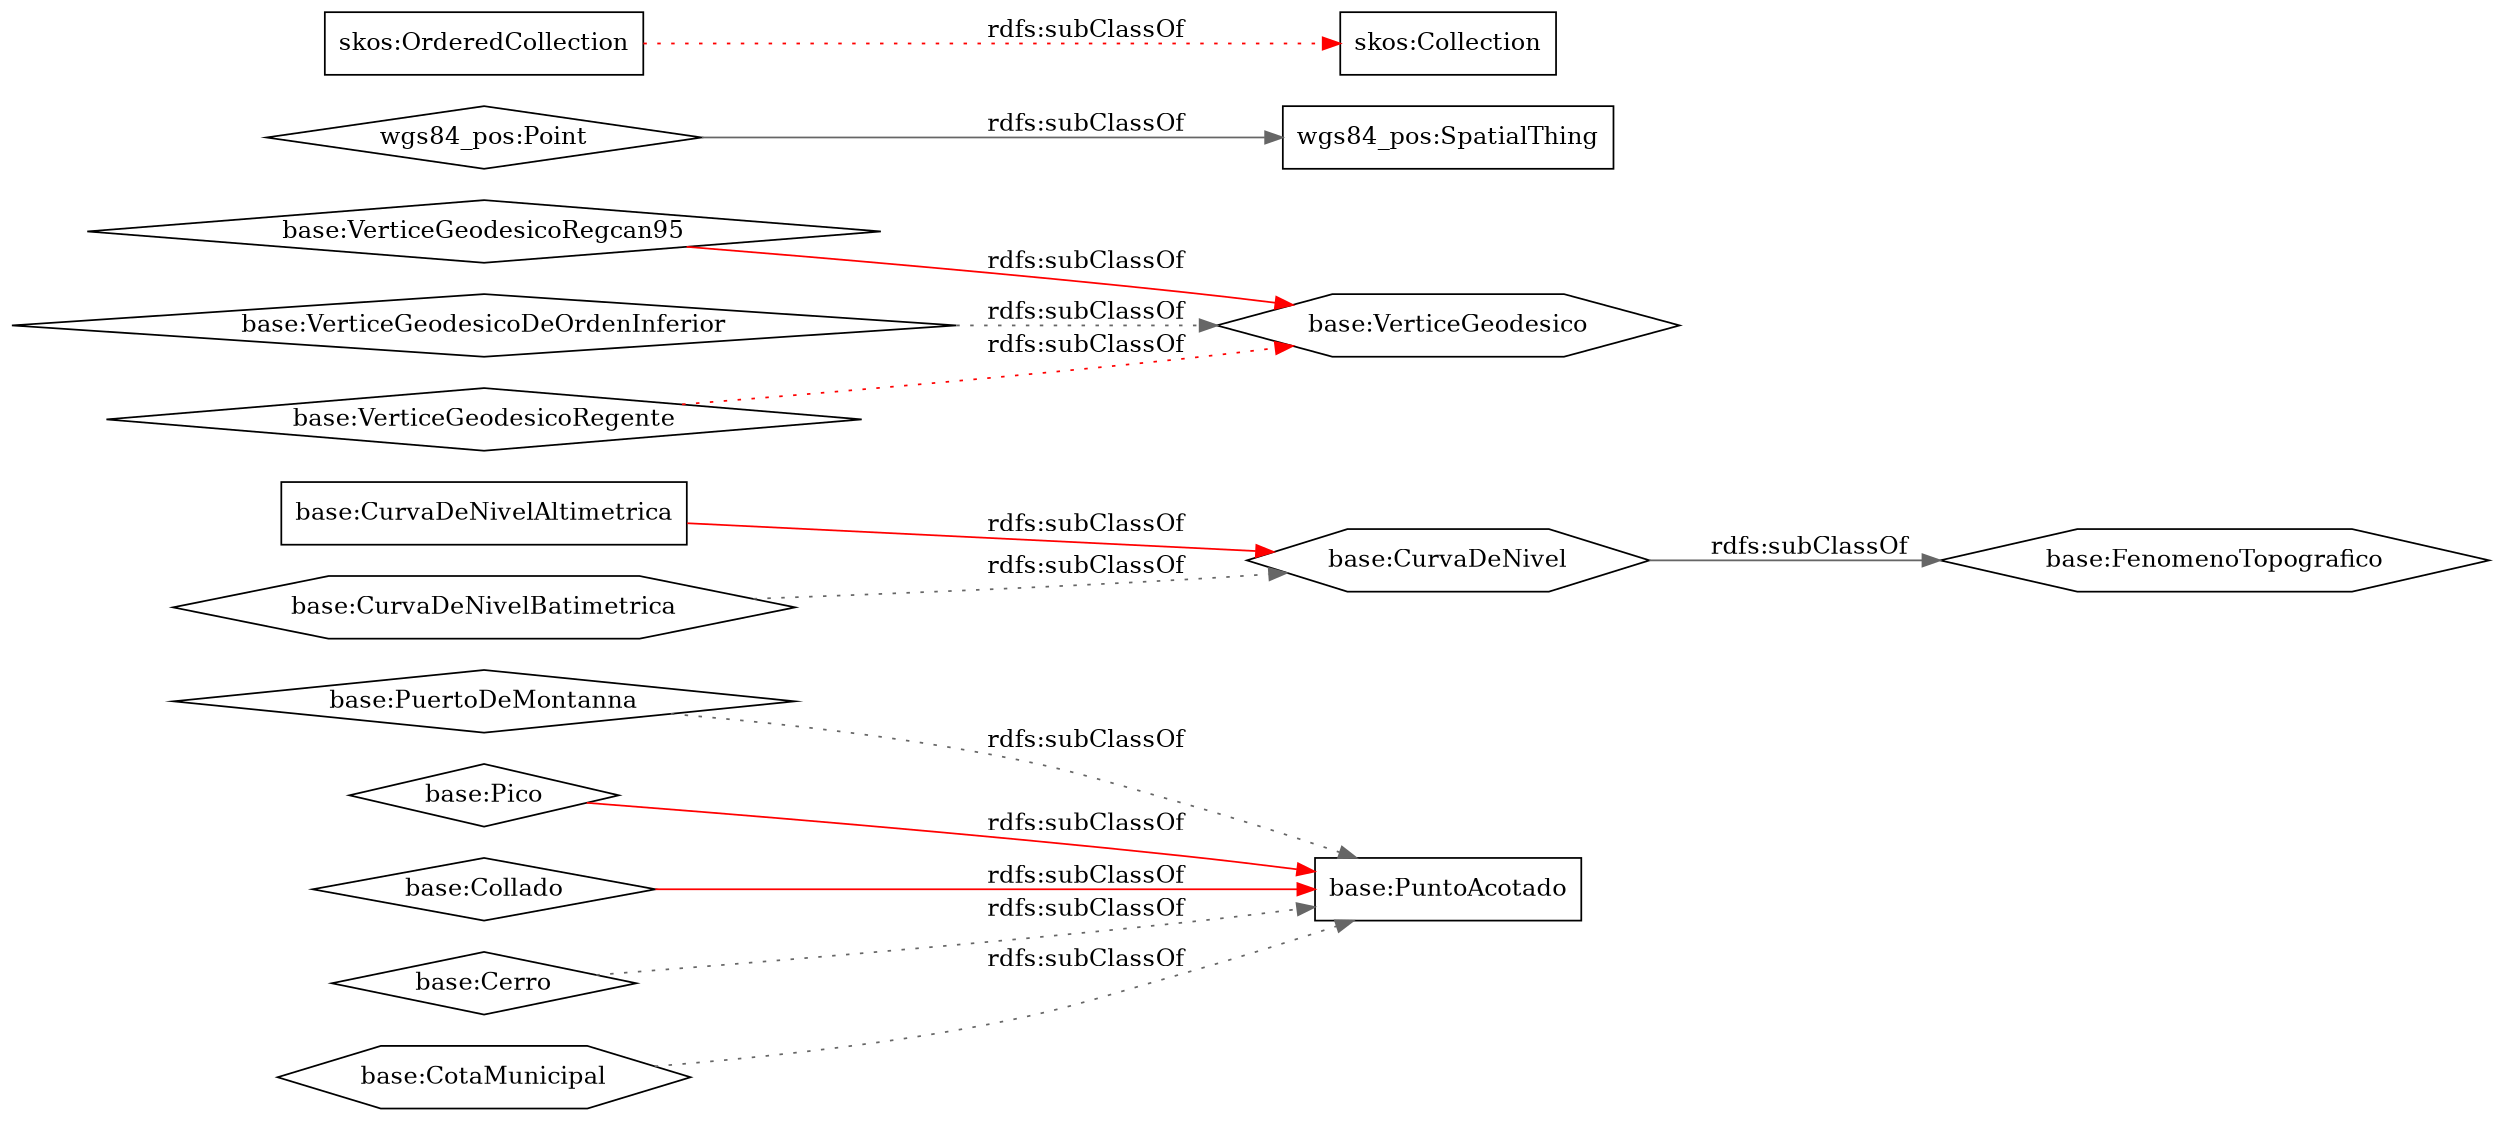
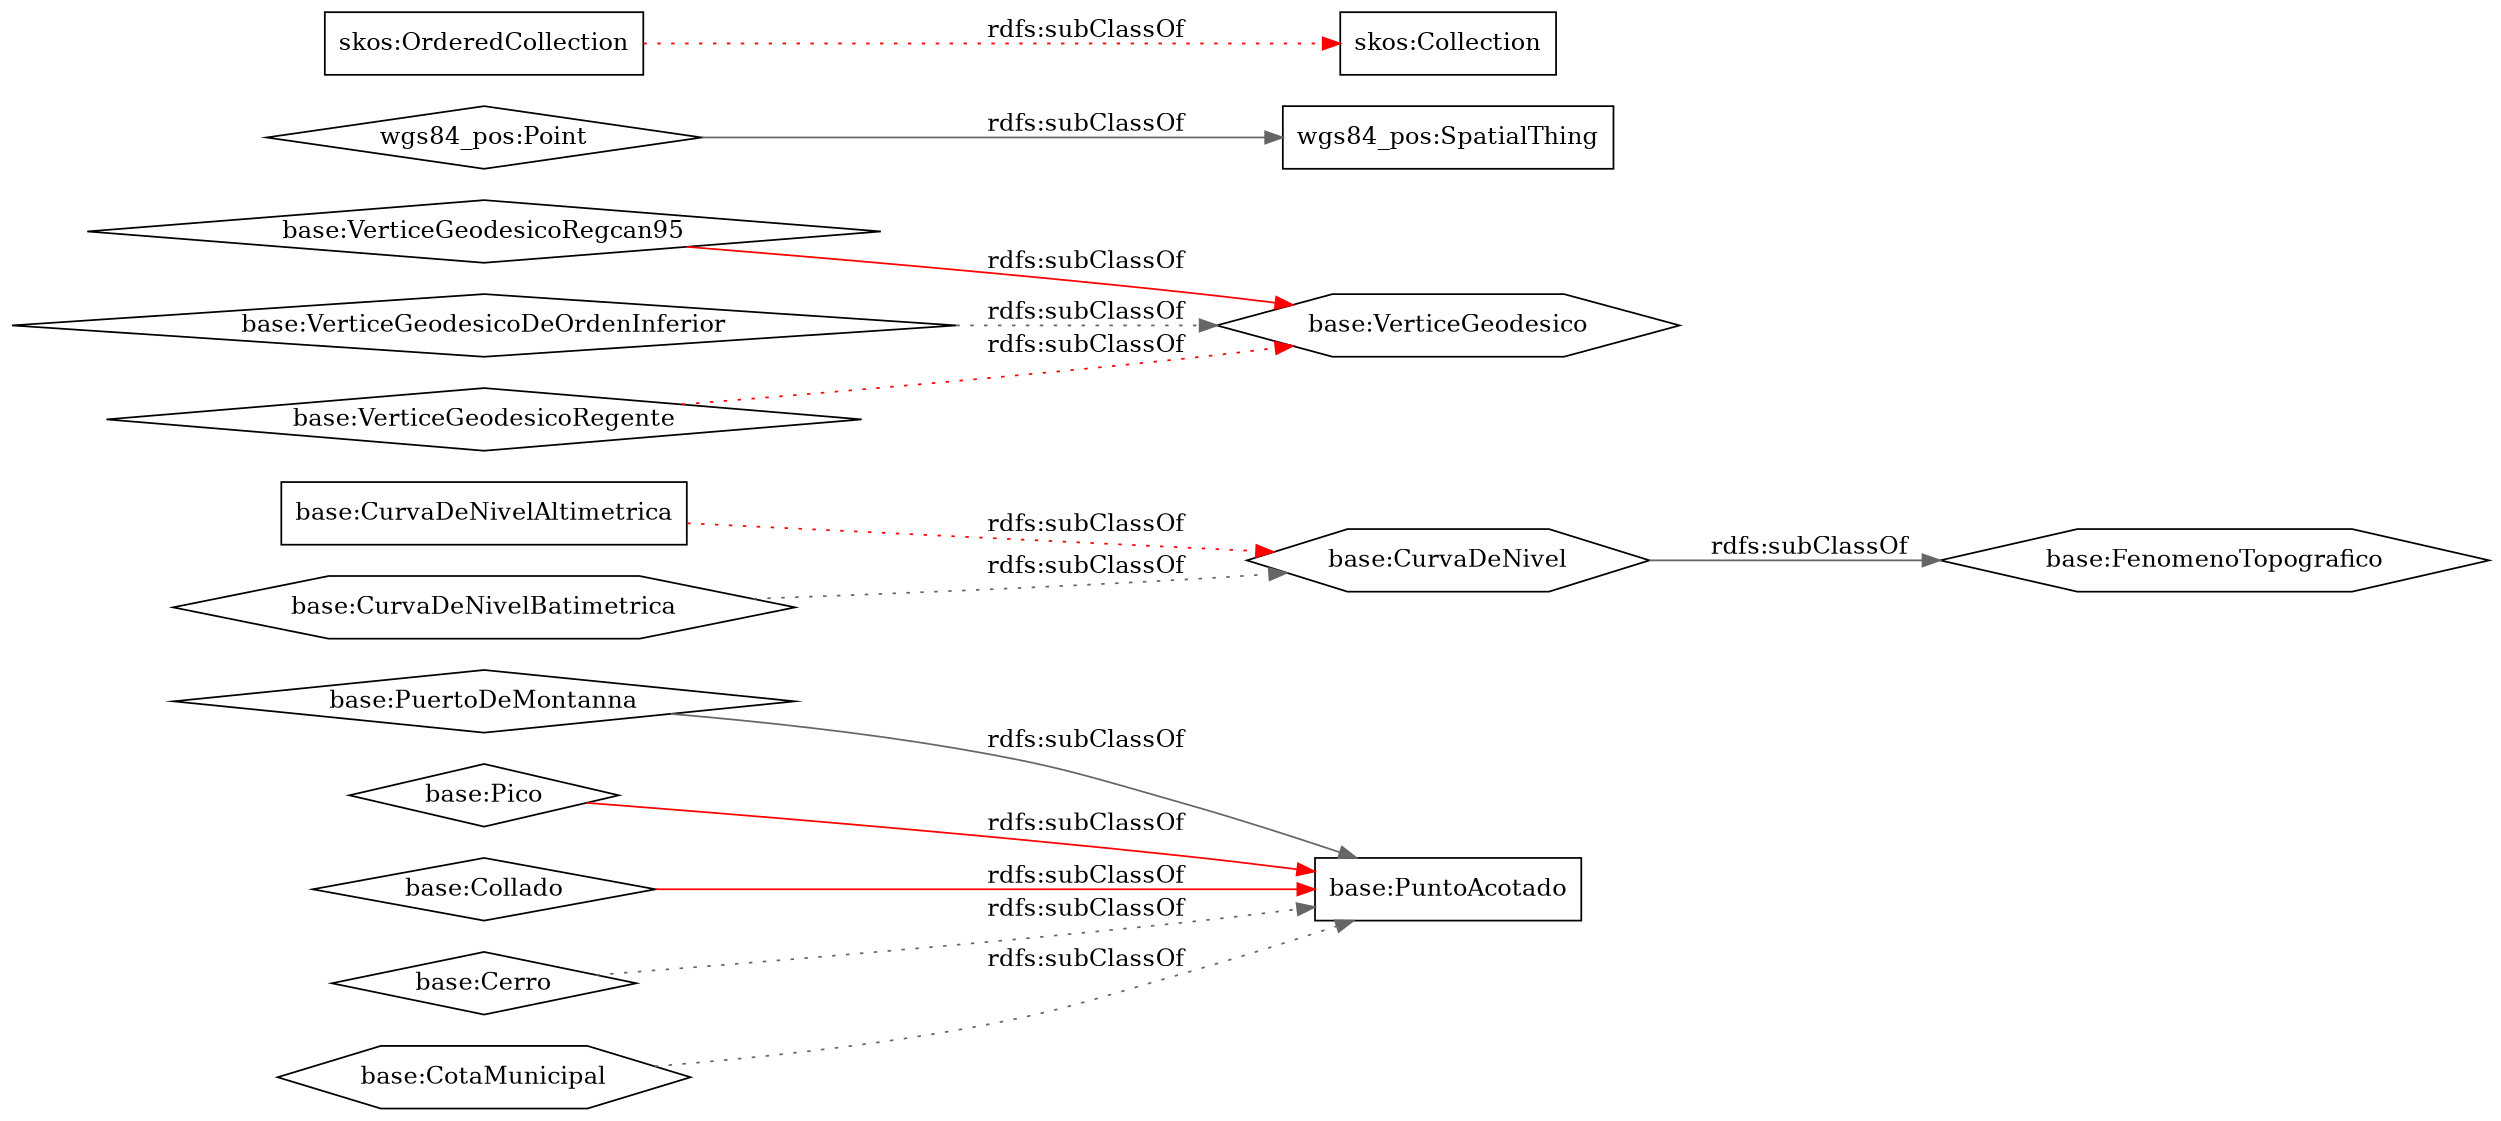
  digraph {
    rankdir=LR
    node [color=black shape=diamond]
    edge [color=gray40 style=dotted]
    "base:PuntoAcotado" [shape=box]
    "base:PuertoDeMontanna"
    "base:CurvaDeNivel" [shape=hexagon]
    "base:FenomenoTopografico" [shape=hexagon]
    "base:VerticeGeodesico" [shape=hexagon]
    "base:VerticeGeodesicoRegcan95"
    "base:Pico"
    "base:VerticeGeodesicoDeOrdenInferior"
    "base:Collado"
    "base:Cerro"
    "wgs84_pos:SpatialThing" [shape=box]
    "wgs84_pos:Point"
    "base:VerticeGeodesicoRegente"
    "base:CurvaDeNivelAltimetrica" [shape=box]
    "base:CurvaDeNivelBatimetrica" [shape=hexagon]
    "base:CotaMunicipal" [shape=hexagon]
    "skos:OrderedCollection" [shape=box]
    "skos:Collection" [shape=box]
-   "base:PuertoDeMontanna" -> "base:PuntoAcotado" [label="rdfs:subClassOf"]
+   "base:PuertoDeMontanna" -> "base:PuntoAcotado" [label="rdfs:subClassOf" style=solid]
    "base:CurvaDeNivel" -> "base:FenomenoTopografico" [label="rdfs:subClassOf" style=solid]
    "base:VerticeGeodesicoRegcan95" -> "base:VerticeGeodesico" [color=red label="rdfs:subClassOf" style=solid]
    "base:Pico" -> "base:PuntoAcotado" [color=red label="rdfs:subClassOf" style=solid]
    "base:VerticeGeodesicoDeOrdenInferior" -> "base:VerticeGeodesico" [label="rdfs:subClassOf"]
    "base:Collado" -> "base:PuntoAcotado" [color=red label="rdfs:subClassOf" style=solid]
    "base:Cerro" -> "base:PuntoAcotado" [label="rdfs:subClassOf"]
    "wgs84_pos:Point" -> "wgs84_pos:SpatialThing" [label="rdfs:subClassOf" style=solid]
    "base:VerticeGeodesicoRegente" -> "base:VerticeGeodesico" [color=red label="rdfs:subClassOf"]
-   "base:CurvaDeNivelAltimetrica" -> "base:CurvaDeNivel" [color=red label="rdfs:subClassOf" style=solid]
+   "base:CurvaDeNivelAltimetrica" -> "base:CurvaDeNivel" [color=red label="rdfs:subClassOf"]
    "base:CurvaDeNivelBatimetrica" -> "base:CurvaDeNivel" [label="rdfs:subClassOf"]
    "base:CotaMunicipal" -> "base:PuntoAcotado" [label="rdfs:subClassOf"]
    "skos:OrderedCollection" -> "skos:Collection" [color=red label="rdfs:subClassOf"]
  }
